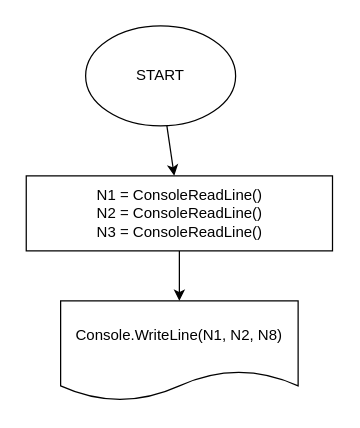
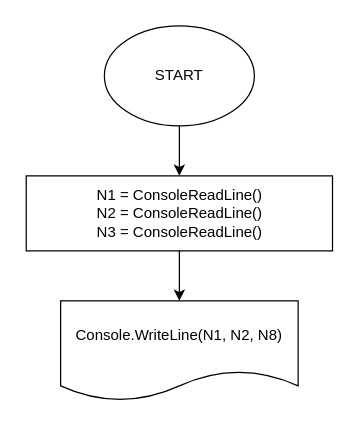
  <mxCell id="0" />
  <mxCell id="1" parent="0" />
  <mxCell id="2" value="" style="edgeStyle=none;html=1;" edge="1" parent="1" source="3" target="5"><mxGeometry relative="1" as="geometry" /></mxCell>
- <mxCell id="3" value="START" style="ellipse;whiteSpace=wrap;html=1;" vertex="1" parent="1"><mxGeometry x="68" y="20" width="120" height="80" as="geometry" /></mxCell>
+ <mxCell id="3" value="START" style="ellipse;whiteSpace=wrap;html=1;" vertex="1" parent="1"><mxGeometry x="83" y="20" width="120" height="80" as="geometry" /></mxCell>
  <mxCell id="4" value="" style="edgeStyle=none;html=1;" edge="1" parent="1" source="5" target="6"><mxGeometry relative="1" as="geometry" /></mxCell>
  <mxCell id="5" value="N1 = ConsoleReadLine()&lt;br&gt;N2 = ConsoleReadLine()&lt;br&gt;N3 = ConsoleReadLine()" style="whiteSpace=wrap;html=1;" vertex="1" parent="1"><mxGeometry x="20.5" y="140" width="245" height="60" as="geometry" /></mxCell>
  <mxCell id="6" value="Console.WriteLine(N1, N2, N8)" style="shape=document;whiteSpace=wrap;html=1;boundedLbl=1;" vertex="1" parent="1"><mxGeometry x="48" y="240" width="190" height="80" as="geometry" /></mxCell>
